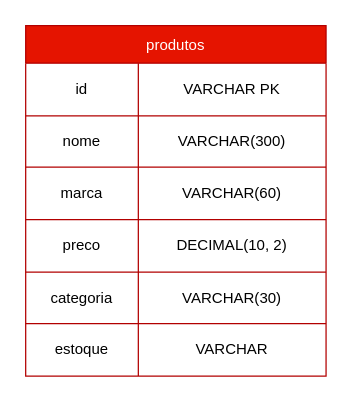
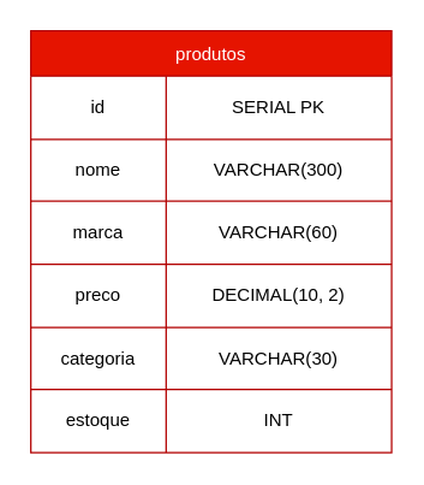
  <mxCell id="0" />
  <mxCell id="1" parent="0" />
  <mxCell id="2" value="produtos" style="shape=table;startSize=30;container=1;collapsible=0;childLayout=tableLayout;fillColor=#e51400;strokeColor=#B20000;fontColor=#ffffff;" vertex="1" parent="1"><mxGeometry x="20" y="20" width="240" height="280" as="geometry" /></mxCell>
  <mxCell id="3" value="" style="shape=tableRow;horizontal=0;startSize=0;swimlaneHead=0;swimlaneBody=0;strokeColor=inherit;top=0;left=0;bottom=0;right=0;collapsible=0;dropTarget=0;fillColor=none;points=[[0,0.5],[1,0.5]];portConstraint=eastwest;" vertex="1" parent="2"><mxGeometry y="30" width="240" height="42" as="geometry" /></mxCell>
  <mxCell id="4" value="id" style="shape=partialRectangle;html=1;whiteSpace=wrap;connectable=0;strokeColor=inherit;overflow=hidden;fillColor=none;top=0;left=0;bottom=0;right=0;pointerEvents=1;" vertex="1" parent="3"><mxGeometry width="90" height="42" as="geometry"><mxRectangle width="90" height="42" as="alternateBounds" /></mxGeometry></mxCell>
- <mxCell id="5" value="VARCHAR PK" style="shape=partialRectangle;html=1;whiteSpace=wrap;connectable=0;strokeColor=inherit;overflow=hidden;fillColor=none;top=0;left=0;bottom=0;right=0;pointerEvents=1;" vertex="1" parent="3"><mxGeometry x="90" width="150" height="42" as="geometry"><mxRectangle width="150" height="42" as="alternateBounds" /></mxGeometry></mxCell>
+ <mxCell id="5" value="SERIAL PK" style="shape=partialRectangle;html=1;whiteSpace=wrap;connectable=0;strokeColor=inherit;overflow=hidden;fillColor=none;top=0;left=0;bottom=0;right=0;pointerEvents=1;" vertex="1" parent="3"><mxGeometry x="90" width="150" height="42" as="geometry"><mxRectangle width="150" height="42" as="alternateBounds" /></mxGeometry></mxCell>
  <mxCell id="6" value="" style="shape=tableRow;horizontal=0;startSize=0;swimlaneHead=0;swimlaneBody=0;strokeColor=inherit;top=0;left=0;bottom=0;right=0;collapsible=0;dropTarget=0;fillColor=none;points=[[0,0.5],[1,0.5]];portConstraint=eastwest;" vertex="1" parent="2"><mxGeometry y="72" width="240" height="41" as="geometry" /></mxCell>
  <mxCell id="7" value="nome" style="shape=partialRectangle;html=1;whiteSpace=wrap;connectable=0;strokeColor=inherit;overflow=hidden;fillColor=none;top=0;left=0;bottom=0;right=0;pointerEvents=1;" vertex="1" parent="6"><mxGeometry width="90" height="41" as="geometry"><mxRectangle width="90" height="41" as="alternateBounds" /></mxGeometry></mxCell>
  <mxCell id="8" value="VARCHAR(300)" style="shape=partialRectangle;html=1;whiteSpace=wrap;connectable=0;strokeColor=inherit;overflow=hidden;fillColor=none;top=0;left=0;bottom=0;right=0;pointerEvents=1;" vertex="1" parent="6"><mxGeometry x="90" width="150" height="41" as="geometry"><mxRectangle width="150" height="41" as="alternateBounds" /></mxGeometry></mxCell>
  <mxCell id="9" value="" style="shape=tableRow;horizontal=0;startSize=0;swimlaneHead=0;swimlaneBody=0;strokeColor=inherit;top=0;left=0;bottom=0;right=0;collapsible=0;dropTarget=0;fillColor=none;points=[[0,0.5],[1,0.5]];portConstraint=eastwest;" vertex="1" parent="2"><mxGeometry y="113" width="240" height="42" as="geometry" /></mxCell>
  <mxCell id="10" value="marca" style="shape=partialRectangle;html=1;whiteSpace=wrap;connectable=0;strokeColor=inherit;overflow=hidden;fillColor=none;top=0;left=0;bottom=0;right=0;pointerEvents=1;" vertex="1" parent="9"><mxGeometry width="90" height="42" as="geometry"><mxRectangle width="90" height="42" as="alternateBounds" /></mxGeometry></mxCell>
  <mxCell id="11" value="&lt;span style=&quot;color: rgb(0, 0, 0);&quot;&gt;VARCHAR&lt;/span&gt;(60)" style="shape=partialRectangle;html=1;whiteSpace=wrap;connectable=0;strokeColor=inherit;overflow=hidden;fillColor=none;top=0;left=0;bottom=0;right=0;pointerEvents=1;" vertex="1" parent="9"><mxGeometry x="90" width="150" height="42" as="geometry"><mxRectangle width="150" height="42" as="alternateBounds" /></mxGeometry></mxCell>
  <mxCell id="12" value="" style="shape=tableRow;horizontal=0;startSize=0;swimlaneHead=0;swimlaneBody=0;strokeColor=inherit;top=0;left=0;bottom=0;right=0;collapsible=0;dropTarget=0;fillColor=none;points=[[0,0.5],[1,0.5]];portConstraint=eastwest;" vertex="1" parent="2"><mxGeometry y="155" width="240" height="42" as="geometry" /></mxCell>
  <mxCell id="13" value="preco" style="shape=partialRectangle;html=1;whiteSpace=wrap;connectable=0;strokeColor=inherit;overflow=hidden;fillColor=none;top=0;left=0;bottom=0;right=0;pointerEvents=1;" vertex="1" parent="12"><mxGeometry width="90" height="42" as="geometry"><mxRectangle width="90" height="42" as="alternateBounds" /></mxGeometry></mxCell>
  <mxCell id="14" value="DECIMAL(10, 2)" style="shape=partialRectangle;html=1;whiteSpace=wrap;connectable=0;strokeColor=inherit;overflow=hidden;fillColor=none;top=0;left=0;bottom=0;right=0;pointerEvents=1;" vertex="1" parent="12"><mxGeometry x="90" width="150" height="42" as="geometry"><mxRectangle width="150" height="42" as="alternateBounds" /></mxGeometry></mxCell>
  <mxCell id="15" value="" style="shape=tableRow;horizontal=0;startSize=0;swimlaneHead=0;swimlaneBody=0;strokeColor=inherit;top=0;left=0;bottom=0;right=0;collapsible=0;dropTarget=0;fillColor=none;points=[[0,0.5],[1,0.5]];portConstraint=eastwest;" vertex="1" parent="2"><mxGeometry y="197" width="240" height="41" as="geometry" /></mxCell>
  <mxCell id="16" value="categoria" style="shape=partialRectangle;html=1;whiteSpace=wrap;connectable=0;strokeColor=inherit;overflow=hidden;fillColor=none;top=0;left=0;bottom=0;right=0;pointerEvents=1;" vertex="1" parent="15"><mxGeometry width="90" height="41" as="geometry"><mxRectangle width="90" height="41" as="alternateBounds" /></mxGeometry></mxCell>
  <mxCell id="17" value="VARCHAR(30)" style="shape=partialRectangle;html=1;whiteSpace=wrap;connectable=0;strokeColor=inherit;overflow=hidden;fillColor=none;top=0;left=0;bottom=0;right=0;pointerEvents=1;" vertex="1" parent="15"><mxGeometry x="90" width="150" height="41" as="geometry"><mxRectangle width="150" height="41" as="alternateBounds" /></mxGeometry></mxCell>
  <mxCell id="18" value="" style="shape=tableRow;horizontal=0;startSize=0;swimlaneHead=0;swimlaneBody=0;strokeColor=inherit;top=0;left=0;bottom=0;right=0;collapsible=0;dropTarget=0;fillColor=none;points=[[0,0.5],[1,0.5]];portConstraint=eastwest;" vertex="1" parent="2"><mxGeometry y="238" width="240" height="42" as="geometry" /></mxCell>
  <mxCell id="19" value="estoque" style="shape=partialRectangle;html=1;whiteSpace=wrap;connectable=0;strokeColor=inherit;overflow=hidden;fillColor=none;top=0;left=0;bottom=0;right=0;pointerEvents=1;" vertex="1" parent="18"><mxGeometry width="90" height="42" as="geometry"><mxRectangle width="90" height="42" as="alternateBounds" /></mxGeometry></mxCell>
- <mxCell id="20" value="VARCHAR" style="shape=partialRectangle;html=1;whiteSpace=wrap;connectable=0;strokeColor=inherit;overflow=hidden;fillColor=none;top=0;left=0;bottom=0;right=0;pointerEvents=1;" vertex="1" parent="18"><mxGeometry x="90" width="150" height="42" as="geometry"><mxRectangle width="150" height="42" as="alternateBounds" /></mxGeometry></mxCell>
+ <mxCell id="20" value="INT" style="shape=partialRectangle;html=1;whiteSpace=wrap;connectable=0;strokeColor=inherit;overflow=hidden;fillColor=none;top=0;left=0;bottom=0;right=0;pointerEvents=1;" vertex="1" parent="18"><mxGeometry x="90" width="150" height="42" as="geometry"><mxRectangle width="150" height="42" as="alternateBounds" /></mxGeometry></mxCell>
